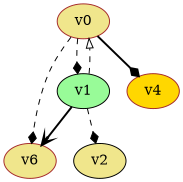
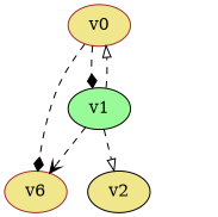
  digraph {
    node [color=brown fillcolor=khaki style=filled]
    edge [arrowhead=diamond style=dashed]
    v0
    v1 [color=black fillcolor=palegreen]
    n3 [label=v6]
-   v4 [fillcolor=gold]
    v2 [color=black]
    v0 -> v1
    v0 -> n3
-   v0 -> v4 [style=bold]
    v1 -> v0 [arrowhead=onormal]
-   v1 -> n3 [arrowhead=vee style=bold]
-   v1 -> v2
+   v1 -> n3 [arrowhead=vee]
+   v1 -> v2 [arrowhead=onormal]
  }
